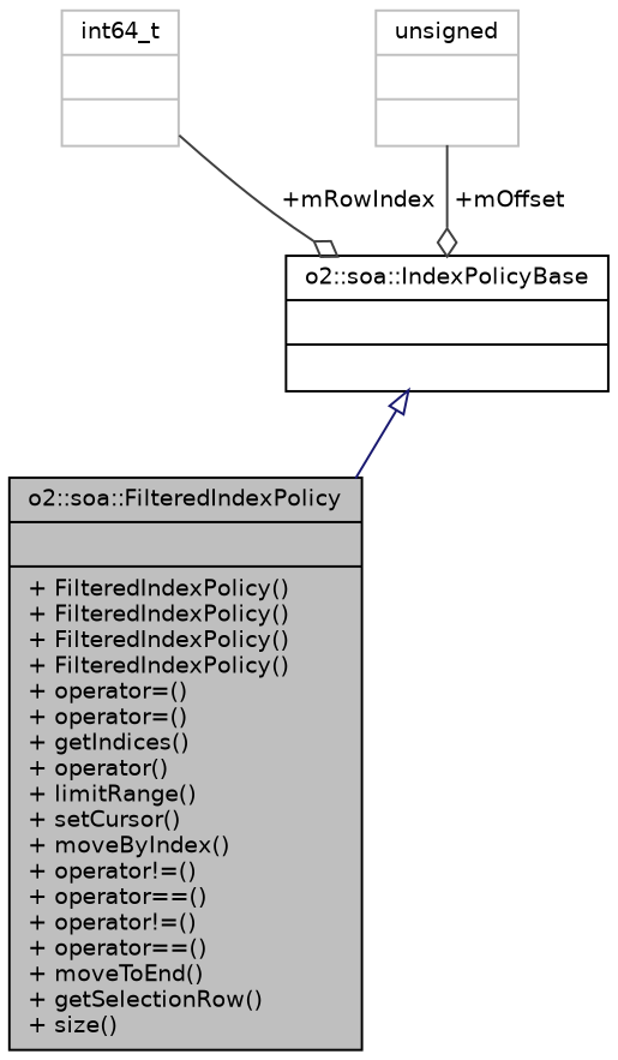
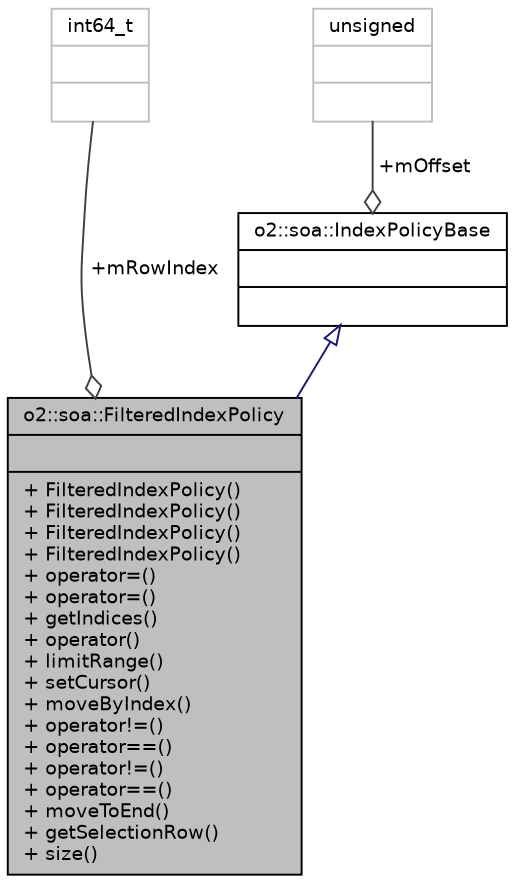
  digraph {
    node [color=black fontname=Helvetica fontsize=10 shape=record]
    edge [color=grey25 fontname=Helvetica fontsize=10 labelfontname=Helvetica labelfontsize=10 style=solid arrowhead=odiamond]
    n1 [fillcolor=grey75 fontcolor=black height=0.2 label="{o2::soa::FilteredIndexPolicy\n||+ FilteredIndexPolicy()\l+ FilteredIndexPolicy()\l+ FilteredIndexPolicy()\l+ FilteredIndexPolicy()\l+ operator=()\l+ operator=()\l+ getIndices()\l+ operator()\l+ limitRange()\l+ setCursor()\l+ moveByIndex()\l+ operator!=()\l+ operator==()\l+ operator!=()\l+ operator==()\l+ moveToEnd()\l+ getSelectionRow()\l+ size()\l}" style=filled width=0.4]
    n2 [height=0.2 label="{o2::soa::IndexPolicyBase\n||}" width=0.4]
    n3 [color=grey75 height=0.2 label="{int64_t\n||}" width=0.4]
    n4 [color=grey75 height=0.2 label="{unsigned\n||}" width=0.4]
    n2 -> n1 [arrowtail=onormal color=midnightblue dir=back arrowhead=""]
-   n3 -> n2 [label=" +mRowIndex"]
+   n3 -> n1 [label=" +mRowIndex"]
    n4 -> n2 [label=" +mOffset"]
  }
